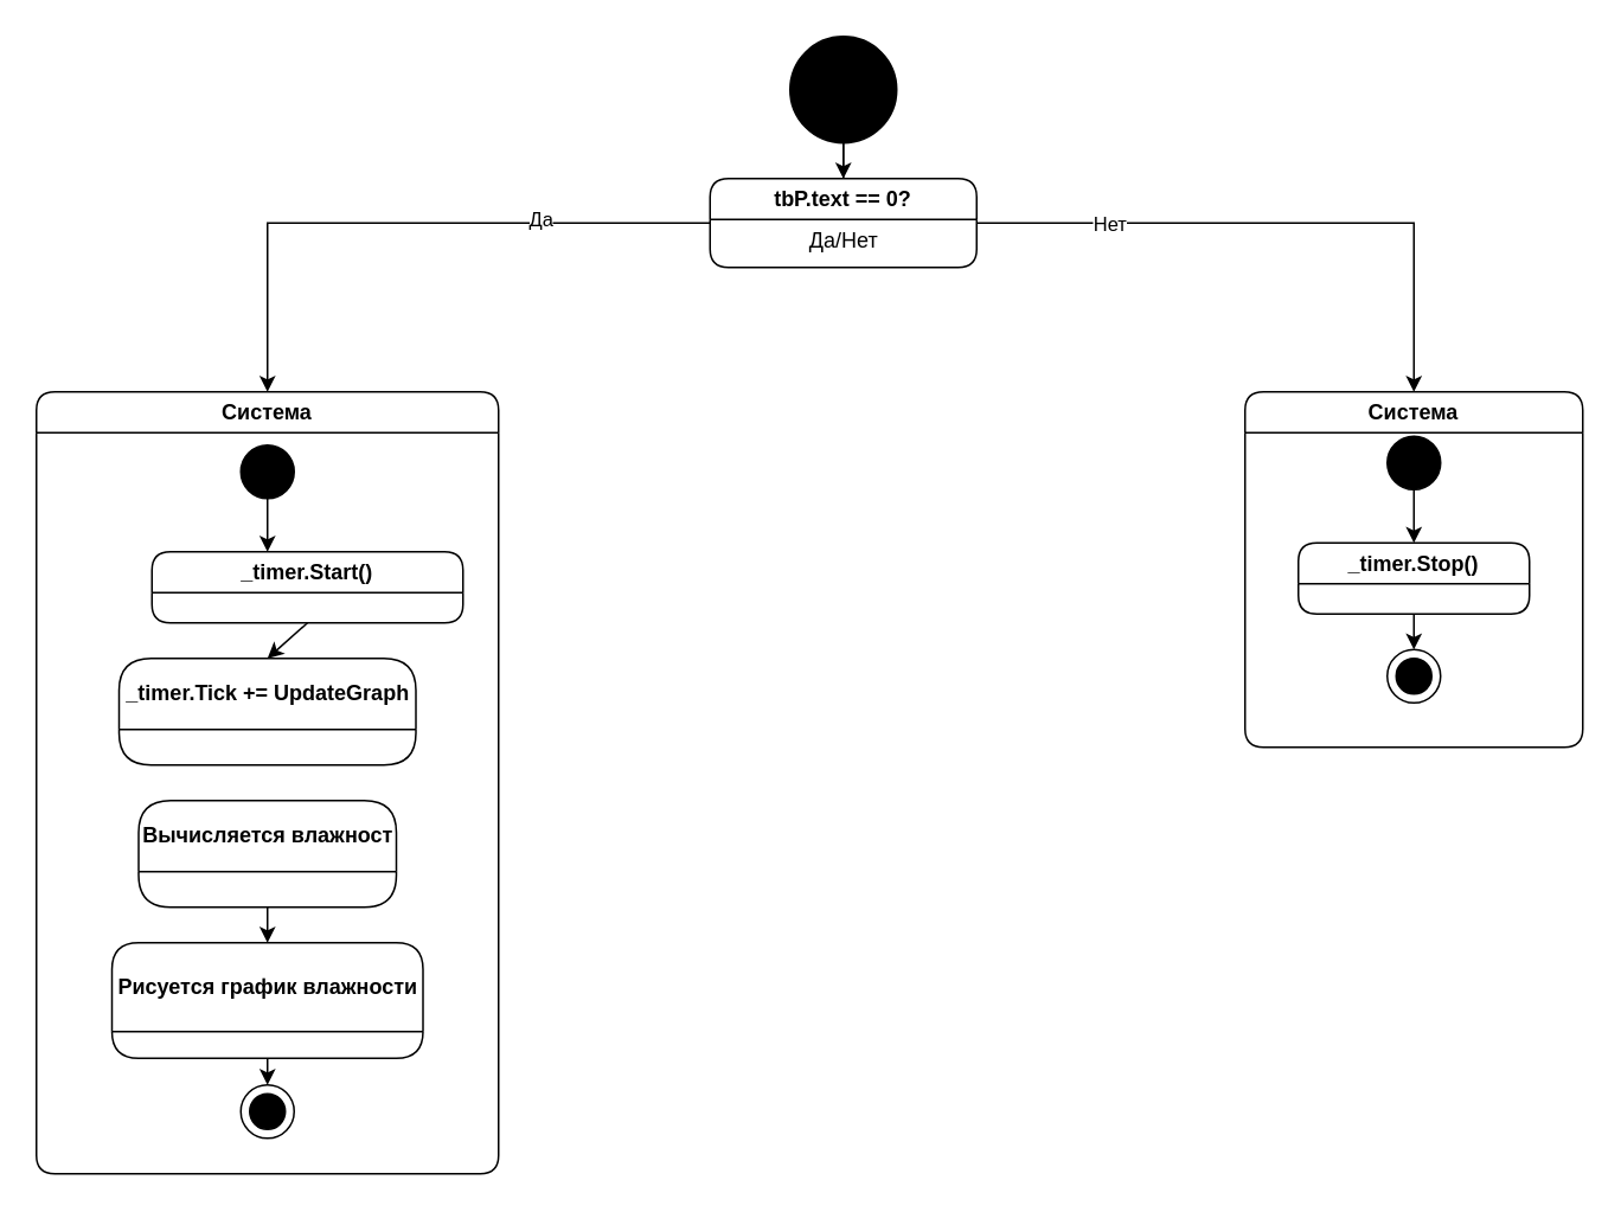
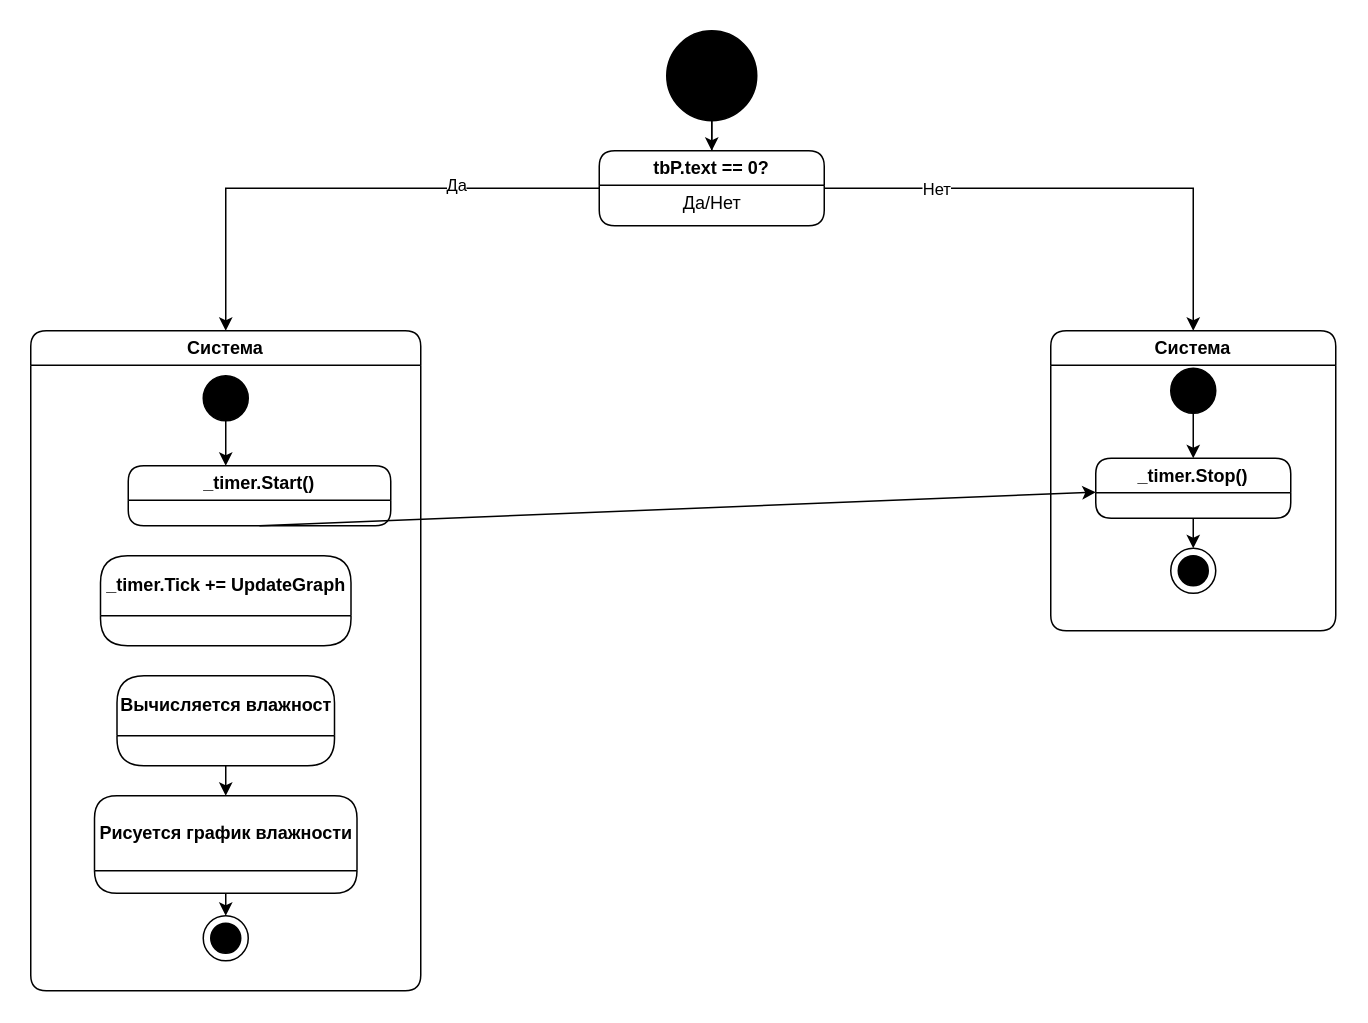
  <mxCell id="0" />
  <mxCell id="1" parent="0" />
  <mxCell id="2" value="" style="edgeStyle=orthogonalEdgeStyle;rounded=0;orthogonalLoop=1;jettySize=auto;html=1;" edge="1" parent="1" source="3" target="12"><mxGeometry relative="1" as="geometry" /></mxCell>
  <mxCell id="3" value="" style="ellipse;whiteSpace=wrap;html=1;aspect=fixed;fillColor=#000000;" vertex="1" parent="1"><mxGeometry x="444" y="20" width="60" height="60" as="geometry" /></mxCell>
  <mxCell id="4" value="Система" style="swimlane;whiteSpace=wrap;html=1;rounded=1;" vertex="1" parent="1"><mxGeometry x="700" y="220" width="190" height="200" as="geometry"><mxRectangle x="314" y="270" width="140" height="30" as="alternateBounds" /></mxGeometry></mxCell>
  <mxCell id="5" value="" style="ellipse;whiteSpace=wrap;html=1;aspect=fixed;fillColor=#000000;" vertex="1" parent="4"><mxGeometry x="80" y="25" width="30" height="30" as="geometry" /></mxCell>
  <mxCell id="6" value="" style="endArrow=classic;html=1;rounded=0;exitX=0.5;exitY=1;exitDx=0;exitDy=0;entryX=0.5;entryY=0;entryDx=0;entryDy=0;" edge="1" parent="4" source="5"><mxGeometry width="50" height="50" relative="1" as="geometry"><mxPoint x="-199" y="225" as="sourcePoint" /><mxPoint x="95" y="85" as="targetPoint" /></mxGeometry></mxCell>
  <mxCell id="7" value="_timer.Stop()" style="swimlane;whiteSpace=wrap;html=1;rounded=1;" vertex="1" parent="4"><mxGeometry x="30" y="85" width="130" height="40" as="geometry" /></mxCell>
  <mxCell id="8" value="" style="ellipse;whiteSpace=wrap;html=1;aspect=fixed;" vertex="1" parent="4"><mxGeometry x="80" y="145" width="30" height="30" as="geometry" /></mxCell>
  <mxCell id="9" value="" style="ellipse;whiteSpace=wrap;html=1;aspect=fixed;fillColor=#000000;" vertex="1" parent="4"><mxGeometry x="85" y="150" width="20" height="20" as="geometry" /></mxCell>
  <mxCell id="10" value="" style="endArrow=classic;html=1;rounded=0;exitX=0.5;exitY=1;exitDx=0;exitDy=0;entryX=0.5;entryY=0;entryDx=0;entryDy=0;" edge="1" parent="4" source="7" target="8"><mxGeometry width="50" height="50" relative="1" as="geometry"><mxPoint x="-262" y="115" as="sourcePoint" /><mxPoint x="-212" y="65" as="targetPoint" /></mxGeometry></mxCell>
  <mxCell id="11" value="tbP.text == 0?" style="swimlane;whiteSpace=wrap;html=1;rounded=1;" vertex="1" parent="1"><mxGeometry x="399" y="100" width="150" height="50" as="geometry" /></mxCell>
  <mxCell id="12" value="Да/Нет" style="text;html=1;align=center;verticalAlign=middle;resizable=0;points=[];autosize=1;strokeColor=none;fillColor=none;" vertex="1" parent="11"><mxGeometry x="45" y="20" width="60" height="30" as="geometry" /></mxCell>
  <mxCell id="13" value="" style="endArrow=classic;html=1;rounded=0;exitX=0.5;exitY=1;exitDx=0;exitDy=0;entryX=0.5;entryY=0;entryDx=0;entryDy=0;" edge="1" parent="1" source="3" target="11"><mxGeometry width="50" height="50" relative="1" as="geometry"><mxPoint x="90" y="240" as="sourcePoint" /><mxPoint x="140" y="190" as="targetPoint" /></mxGeometry></mxCell>
  <mxCell id="14" value="Система" style="swimlane;whiteSpace=wrap;html=1;rounded=1;" vertex="1" parent="1"><mxGeometry x="20" y="220" width="260" height="440" as="geometry"><mxRectangle x="314" y="270" width="140" height="30" as="alternateBounds" /></mxGeometry></mxCell>
  <mxCell id="15" value="" style="ellipse;whiteSpace=wrap;html=1;aspect=fixed;fillColor=#000000;" vertex="1" parent="14"><mxGeometry x="115" y="30" width="30" height="30" as="geometry" /></mxCell>
  <mxCell id="16" value="" style="endArrow=classic;html=1;rounded=0;exitX=0.5;exitY=1;exitDx=0;exitDy=0;entryX=0.5;entryY=0;entryDx=0;entryDy=0;" edge="1" parent="14" source="15"><mxGeometry width="50" height="50" relative="1" as="geometry"><mxPoint x="-164" y="230" as="sourcePoint" /><mxPoint x="130" y="90" as="targetPoint" /></mxGeometry></mxCell>
  <mxCell id="17" value="_timer.Start()" style="swimlane;whiteSpace=wrap;html=1;rounded=1;" vertex="1" parent="14"><mxGeometry x="65" y="90" width="175" height="40" as="geometry" /></mxCell>
  <mxCell id="18" value="_timer.Tick += UpdateGraph" style="swimlane;whiteSpace=wrap;html=1;rounded=1;startSize=40;" vertex="1" parent="14"><mxGeometry x="46.5" y="150" width="167" height="60" as="geometry" /></mxCell>
- <mxCell id="19" value="" style="endArrow=classic;html=1;rounded=0;exitX=0.5;exitY=1;exitDx=0;exitDy=0;entryX=0.5;entryY=0;entryDx=0;entryDy=0;" edge="1" parent="14" source="17" target="18"><mxGeometry width="50" height="50" relative="1" as="geometry"><mxPoint x="-21" y="240" as="sourcePoint" /><mxPoint x="29" y="190" as="targetPoint" /></mxGeometry></mxCell>
+ <mxCell id="19" value="" style="endArrow=classic;html=1;rounded=0;exitX=0.5;exitY=1;exitDx=0;exitDy=0;" edge="1" parent="14" source="17" target="7"><mxGeometry width="50" height="50" relative="1" as="geometry"><mxPoint x="-21" y="240" as="sourcePoint" /><mxPoint x="29" y="190" as="targetPoint" /></mxGeometry></mxCell>
  <mxCell id="20" value="Вычисляется влажност" style="swimlane;whiteSpace=wrap;html=1;rounded=1;startSize=40;" vertex="1" parent="14"><mxGeometry x="57.5" y="230" width="145" height="60" as="geometry" /></mxCell>
  <mxCell id="21" value="Рисуется график влажности" style="swimlane;whiteSpace=wrap;html=1;rounded=1;startSize=50;" vertex="1" parent="14"><mxGeometry x="42.5" y="310" width="175" height="65" as="geometry" /></mxCell>
  <mxCell id="22" value="" style="endArrow=classic;html=1;rounded=0;exitX=0.5;exitY=1;exitDx=0;exitDy=0;entryX=0.5;entryY=0;entryDx=0;entryDy=0;" edge="1" parent="14" source="20" target="21"><mxGeometry width="50" height="50" relative="1" as="geometry"><mxPoint x="-90" y="350" as="sourcePoint" /><mxPoint x="-40" y="300" as="targetPoint" /></mxGeometry></mxCell>
  <mxCell id="23" value="" style="ellipse;whiteSpace=wrap;html=1;aspect=fixed;" vertex="1" parent="14"><mxGeometry x="115" y="390" width="30" height="30" as="geometry" /></mxCell>
  <mxCell id="24" value="" style="ellipse;whiteSpace=wrap;html=1;aspect=fixed;fillColor=#000000;" vertex="1" parent="14"><mxGeometry x="120" y="395" width="20" height="20" as="geometry" /></mxCell>
  <mxCell id="25" value="" style="endArrow=classic;html=1;rounded=0;exitX=0.5;exitY=1;exitDx=0;exitDy=0;entryX=0.5;entryY=0;entryDx=0;entryDy=0;" edge="1" parent="14" source="21" target="23"><mxGeometry width="50" height="50" relative="1" as="geometry"><mxPoint x="-70" y="430" as="sourcePoint" /><mxPoint x="-20" y="380" as="targetPoint" /></mxGeometry></mxCell>
  <mxCell id="26" value="" style="endArrow=classic;html=1;rounded=0;exitX=1;exitY=0.5;exitDx=0;exitDy=0;entryX=0.5;entryY=0;entryDx=0;entryDy=0;" edge="1" parent="1" source="11" target="4"><mxGeometry width="50" height="50" relative="1" as="geometry"><mxPoint x="690" y="150" as="sourcePoint" /><mxPoint x="740" y="100" as="targetPoint" /><Array as="points"><mxPoint x="795" y="125" /></Array></mxGeometry></mxCell>
  <mxCell id="27" value="Нет" style="edgeLabel;html=1;align=center;verticalAlign=middle;resizable=0;points=[];" vertex="1" connectable="0" parent="26"><mxGeometry x="-0.564" relative="1" as="geometry"><mxPoint as="offset" /></mxGeometry></mxCell>
  <mxCell id="28" value="" style="endArrow=classic;html=1;rounded=0;exitX=0;exitY=0.5;exitDx=0;exitDy=0;entryX=0.5;entryY=0;entryDx=0;entryDy=0;" edge="1" parent="1" source="11" target="14"><mxGeometry width="50" height="50" relative="1" as="geometry"><mxPoint x="170" y="160" as="sourcePoint" /><mxPoint x="220" y="110" as="targetPoint" /><Array as="points"><mxPoint x="150" y="125" /></Array></mxGeometry></mxCell>
  <mxCell id="29" value="Да" style="edgeLabel;html=1;align=center;verticalAlign=middle;resizable=0;points=[];" vertex="1" connectable="0" parent="28"><mxGeometry x="-0.44" y="-3" relative="1" as="geometry"><mxPoint as="offset" /></mxGeometry></mxCell>
